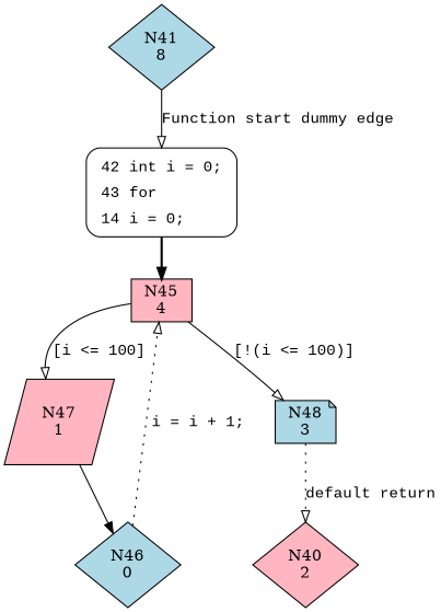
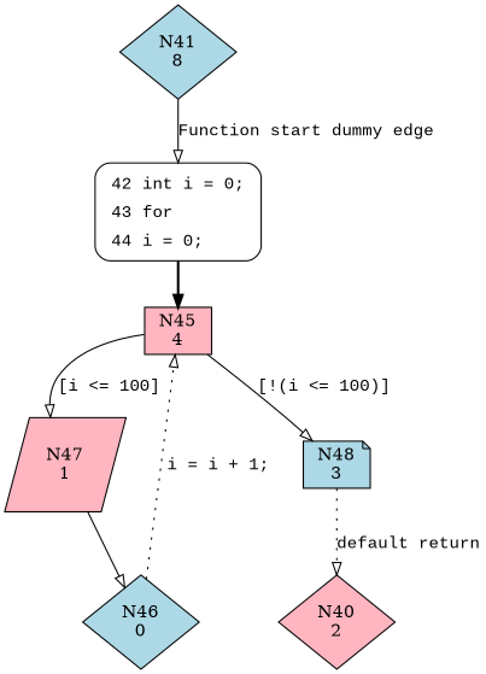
  digraph {
    node [fillcolor=lightblue shape=diamond style=filled]
    edge [arrowhead=onormal fontname="Courier New" style=solid]
    n1 [label="N41\n8"]
-   n2 [fillcolor=white fontname="Courier New" label=<<table border="0" cellborder="0" cellpadding="3" bgcolor="white"><tr><td align="right">42</td><td align="left">int i = 0;</td></tr><tr><td align="right">43</td><td align="left">for</td></tr><tr><td align="right">14</td><td align="left">i = 0;</td></tr></table>> penwidth=1 shape=Mrecord style="filled,bold"]
+   n2 [fillcolor=white fontname="Courier New" label=<<table border="0" cellborder="0" cellpadding="3" bgcolor="white"><tr><td align="right">42</td><td align="left">int i = 0;</td></tr><tr><td align="right">43</td><td align="left">for</td></tr><tr><td align="right">44</td><td align="left">i = 0;</td></tr></table>> penwidth=1 shape=Mrecord style="filled,bold"]
    n3 [fillcolor=lightpink label="N45\n4" shape=box]
    n4 [fillcolor=lightpink label="N47\n1" shape=parallelogram]
    n5 [label="N48\n3" shape=note]
    n6 [label="N46\n0"]
    n7 [fillcolor=lightpink label="N40\n2"]
    n1 -> n2 [label="Function start dummy edge"]
    n2 -> n3 [arrowhead=normal style=bold fontname=""]
    n3 -> n4 [label="[i <= 100]"]
    n3 -> n5 [label="[!(i <= 100)]"]
-   n4 -> n6 [arrowhead=normal]
+   n4 -> n6
    n5 -> n7 [label="default return" style=dotted]
    n6 -> n3 [label="i = i + 1;" style=dotted]
  }
